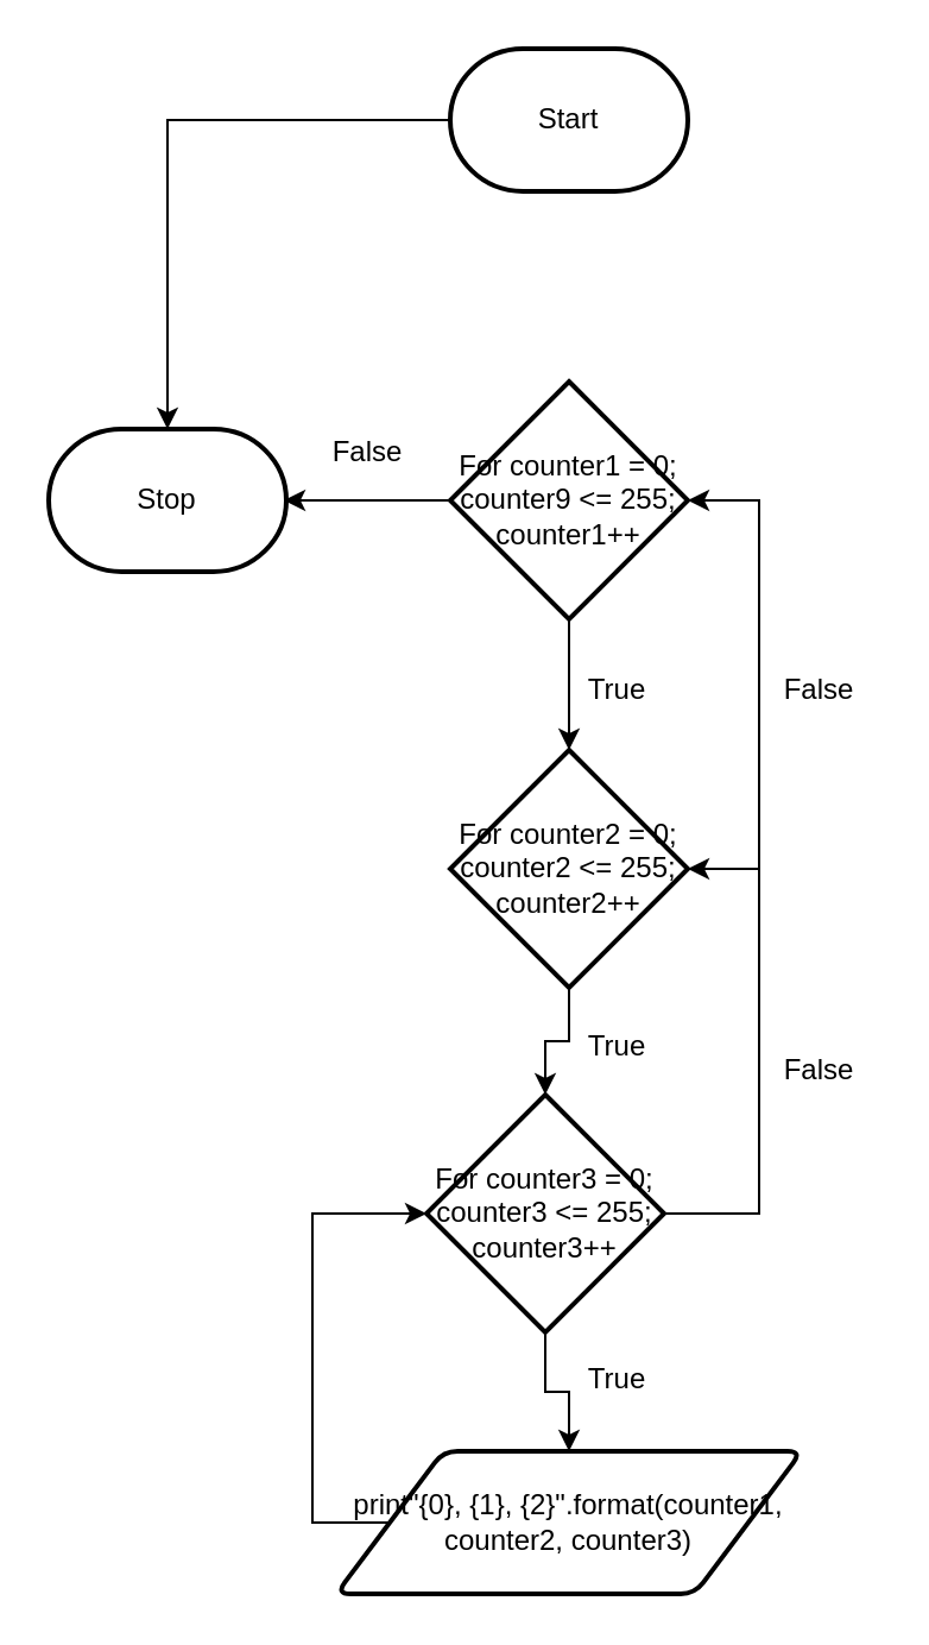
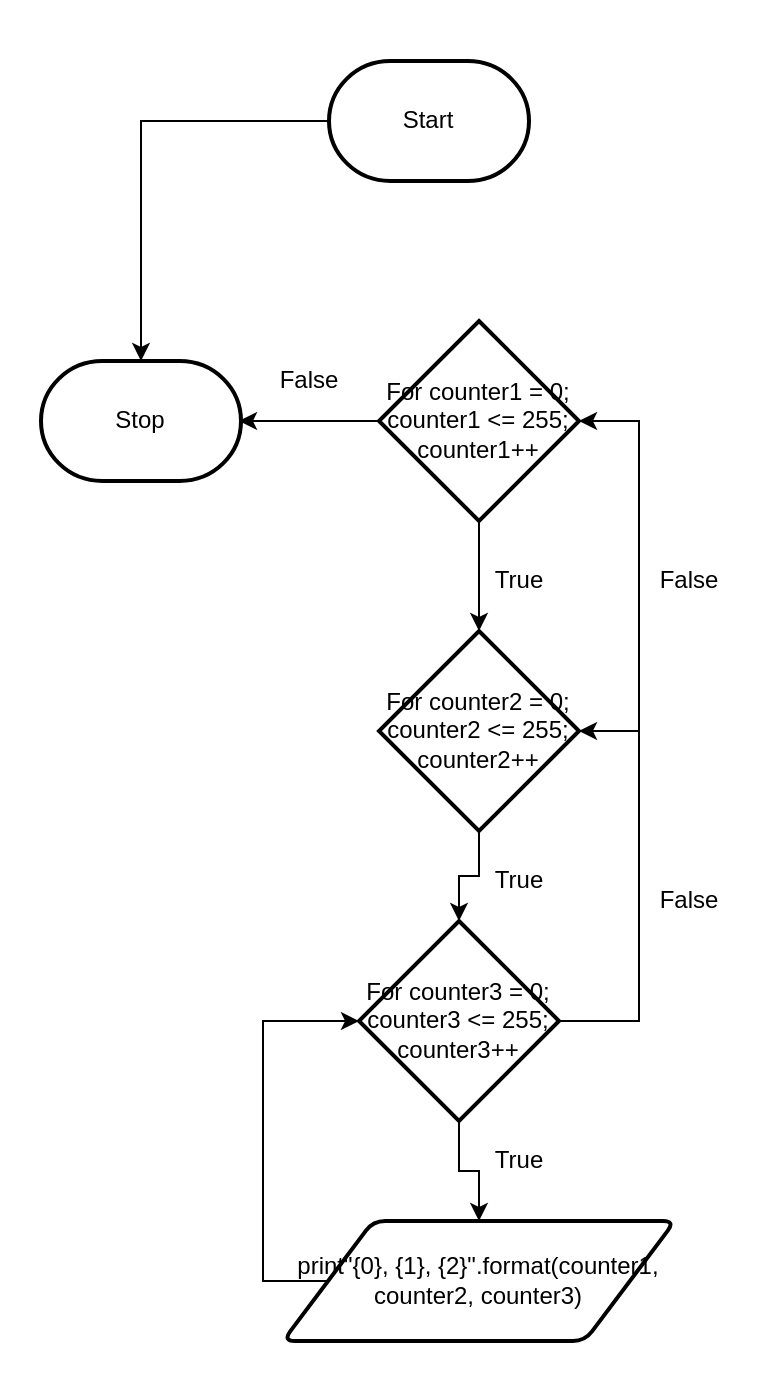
  <mxCell id="0" />
  <mxCell id="1" parent="0" />
  <mxCell id="2" style="edgeStyle=orthogonalEdgeStyle;rounded=0;html=1;" edge="1" parent="1" source="3" target="4"><mxGeometry relative="1" as="geometry" /></mxCell>
- <mxCell id="3" value="Start" style="strokeWidth=2;html=1;shape=mxgraph.flowchart.terminator;whiteSpace=wrap;" parent="1" vertex="1"><mxGeometry x="189" y="20" width="100" height="60" as="geometry" /></mxCell>
+ <mxCell id="3" value="Start" style="strokeWidth=2;html=1;shape=mxgraph.flowchart.terminator;whiteSpace=wrap;" parent="1" vertex="1"><mxGeometry x="164" y="30" width="100" height="60" as="geometry" /></mxCell>
  <mxCell id="4" value="Stop" style="strokeWidth=2;html=1;shape=mxgraph.flowchart.terminator;whiteSpace=wrap;" parent="1" vertex="1"><mxGeometry x="20" y="180" width="100" height="60" as="geometry" /></mxCell>
  <mxCell id="5" value="True" style="text;html=1;resizable=0;autosize=1;align=center;verticalAlign=middle;points=[];fillColor=none;strokeColor=none;rounded=0;" parent="1" vertex="1"><mxGeometry x="239" y="570" width="40" height="20" as="geometry" /></mxCell>
  <mxCell id="6" value="True" style="text;html=1;resizable=0;autosize=1;align=center;verticalAlign=middle;points=[];fillColor=none;strokeColor=none;rounded=0;" parent="1" vertex="1"><mxGeometry x="239" y="430" width="40" height="20" as="geometry" /></mxCell>
  <mxCell id="7" value="False" style="text;html=1;resizable=0;autosize=1;align=center;verticalAlign=middle;points=[];fillColor=none;strokeColor=none;rounded=0;" parent="1" vertex="1"><mxGeometry x="129" y="180" width="50" height="20" as="geometry" /></mxCell>
  <mxCell id="8" style="edgeStyle=orthogonalEdgeStyle;rounded=0;html=1;entryX=0;entryY=0.5;entryDx=0;entryDy=0;entryPerimeter=0;" edge="1" parent="1" source="9" target="19"><mxGeometry relative="1" as="geometry"><Array as="points"><mxPoint x="131" y="640" /><mxPoint x="131" y="510" /></Array></mxGeometry></mxCell>
  <mxCell id="9" value="print&quot;{0}, {1}, {2}&quot;.format(counter1, counter2, counter3)" style="shape=parallelogram;html=1;strokeWidth=2;perimeter=parallelogramPerimeter;whiteSpace=wrap;rounded=1;arcSize=12;size=0.23;" parent="1" vertex="1"><mxGeometry x="141" y="610" width="196" height="60" as="geometry" /></mxCell>
  <mxCell id="10" value="False" style="text;html=1;resizable=0;autosize=1;align=center;verticalAlign=middle;points=[];fillColor=none;strokeColor=none;rounded=0;" parent="1" vertex="1"><mxGeometry x="319" y="440" width="50" height="20" as="geometry" /></mxCell>
  <mxCell id="11" style="edgeStyle=orthogonalEdgeStyle;html=1;entryX=1;entryY=0.5;entryDx=0;entryDy=0;entryPerimeter=0;rounded=0;" edge="1" parent="1" source="13"><mxGeometry relative="1" as="geometry"><mxPoint x="119" y="210" as="targetPoint" /></mxGeometry></mxCell>
  <mxCell id="12" style="edgeStyle=orthogonalEdgeStyle;rounded=0;html=1;entryX=0.5;entryY=0;entryDx=0;entryDy=0;entryPerimeter=0;" edge="1" parent="1" source="13" target="16"><mxGeometry relative="1" as="geometry" /></mxCell>
- <mxCell id="13" value="For counter1 = 0; counter9 &amp;lt;= 255; counter1++" style="strokeWidth=2;html=1;shape=mxgraph.flowchart.decision;whiteSpace=wrap;" vertex="1" parent="1"><mxGeometry x="189" y="160" width="100" height="100" as="geometry" /></mxCell>
+ <mxCell id="13" value="For counter1 = 0; counter1 &amp;lt;= 255; counter1++" style="strokeWidth=2;html=1;shape=mxgraph.flowchart.decision;whiteSpace=wrap;" vertex="1" parent="1"><mxGeometry x="189" y="160" width="100" height="100" as="geometry" /></mxCell>
  <mxCell id="14" style="edgeStyle=orthogonalEdgeStyle;rounded=0;html=1;entryX=0.5;entryY=0;entryDx=0;entryDy=0;entryPerimeter=0;" edge="1" parent="1" source="16" target="19"><mxGeometry relative="1" as="geometry" /></mxCell>
  <mxCell id="15" style="edgeStyle=orthogonalEdgeStyle;rounded=0;html=1;entryX=1;entryY=0.5;entryDx=0;entryDy=0;entryPerimeter=0;" edge="1" parent="1" source="16" target="13"><mxGeometry relative="1" as="geometry"><Array as="points"><mxPoint x="319" y="365" /><mxPoint x="319" y="210" /></Array></mxGeometry></mxCell>
  <mxCell id="16" value="For counter2 = 0; counter2 &amp;lt;= 255; counter2++" style="strokeWidth=2;html=1;shape=mxgraph.flowchart.decision;whiteSpace=wrap;" vertex="1" parent="1"><mxGeometry x="189" y="315" width="100" height="100" as="geometry" /></mxCell>
  <mxCell id="17" style="edgeStyle=orthogonalEdgeStyle;rounded=0;html=1;entryX=0.5;entryY=0;entryDx=0;entryDy=0;" edge="1" parent="1" source="19" target="9"><mxGeometry relative="1" as="geometry" /></mxCell>
  <mxCell id="18" style="edgeStyle=orthogonalEdgeStyle;rounded=0;html=1;entryX=1;entryY=0.5;entryDx=0;entryDy=0;entryPerimeter=0;" edge="1" parent="1" source="19" target="16"><mxGeometry relative="1" as="geometry"><Array as="points"><mxPoint x="319" y="510" /><mxPoint x="319" y="365" /></Array></mxGeometry></mxCell>
  <mxCell id="19" value="For counter3 = 0; counter3 &amp;lt;= 255; counter3++" style="strokeWidth=2;html=1;shape=mxgraph.flowchart.decision;whiteSpace=wrap;" vertex="1" parent="1"><mxGeometry x="179" y="460" width="100" height="100" as="geometry" /></mxCell>
  <mxCell id="20" value="False" style="text;html=1;resizable=0;autosize=1;align=center;verticalAlign=middle;points=[];fillColor=none;strokeColor=none;rounded=0;" vertex="1" parent="1"><mxGeometry x="319" y="280" width="50" height="20" as="geometry" /></mxCell>
  <mxCell id="21" value="True" style="text;html=1;resizable=0;autosize=1;align=center;verticalAlign=middle;points=[];fillColor=none;strokeColor=none;rounded=0;" vertex="1" parent="1"><mxGeometry x="239" y="280" width="40" height="20" as="geometry" /></mxCell>
